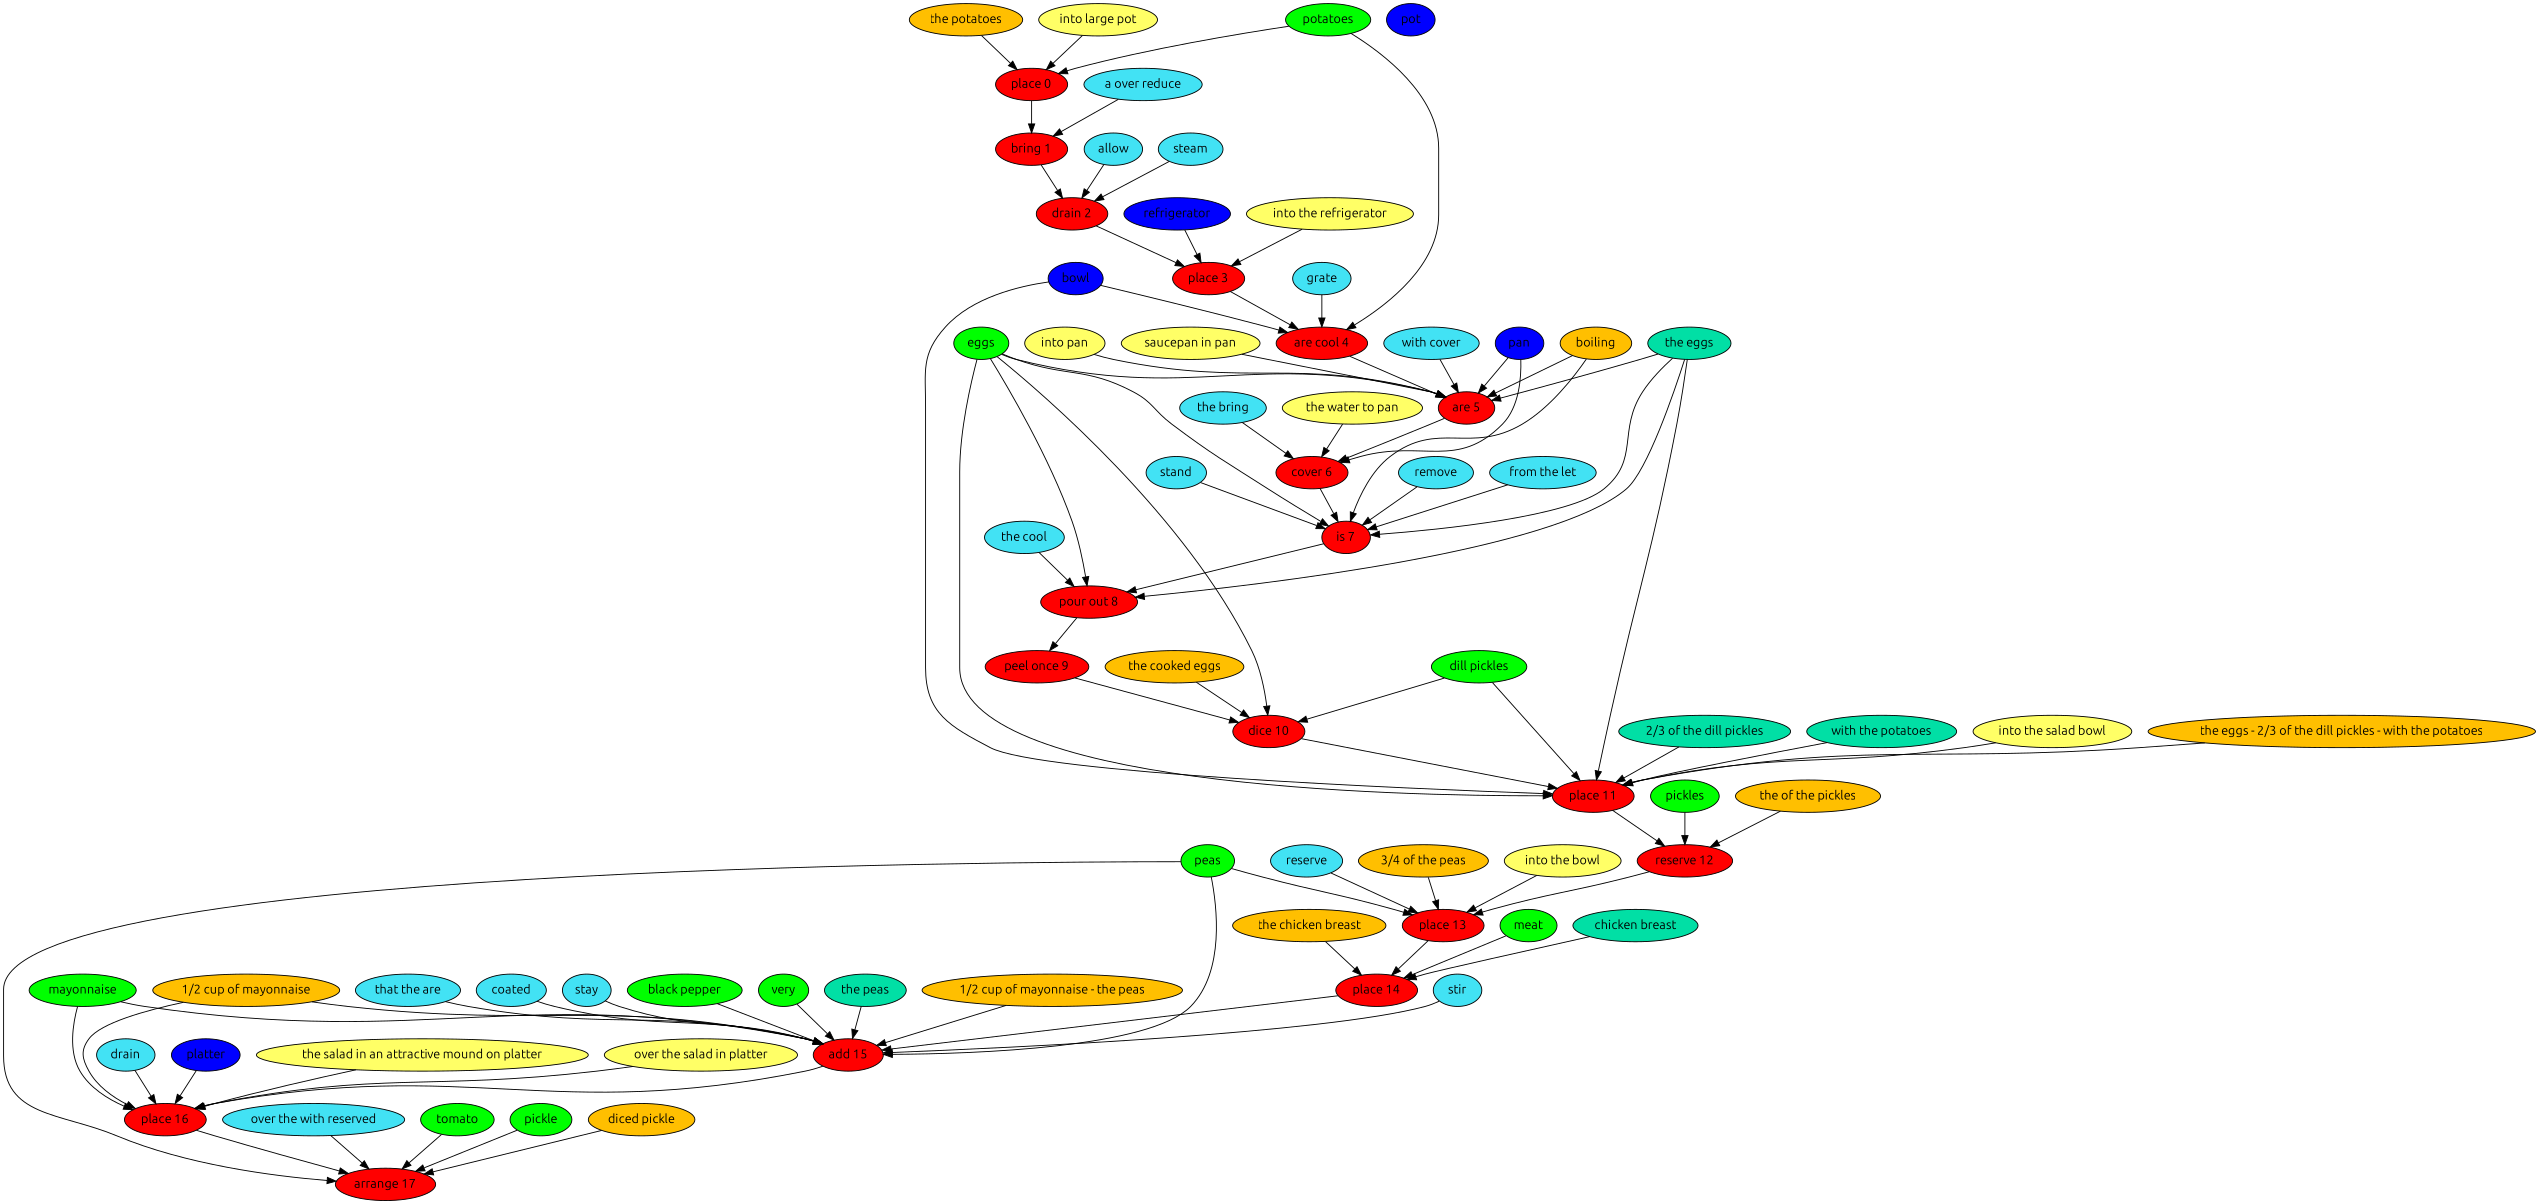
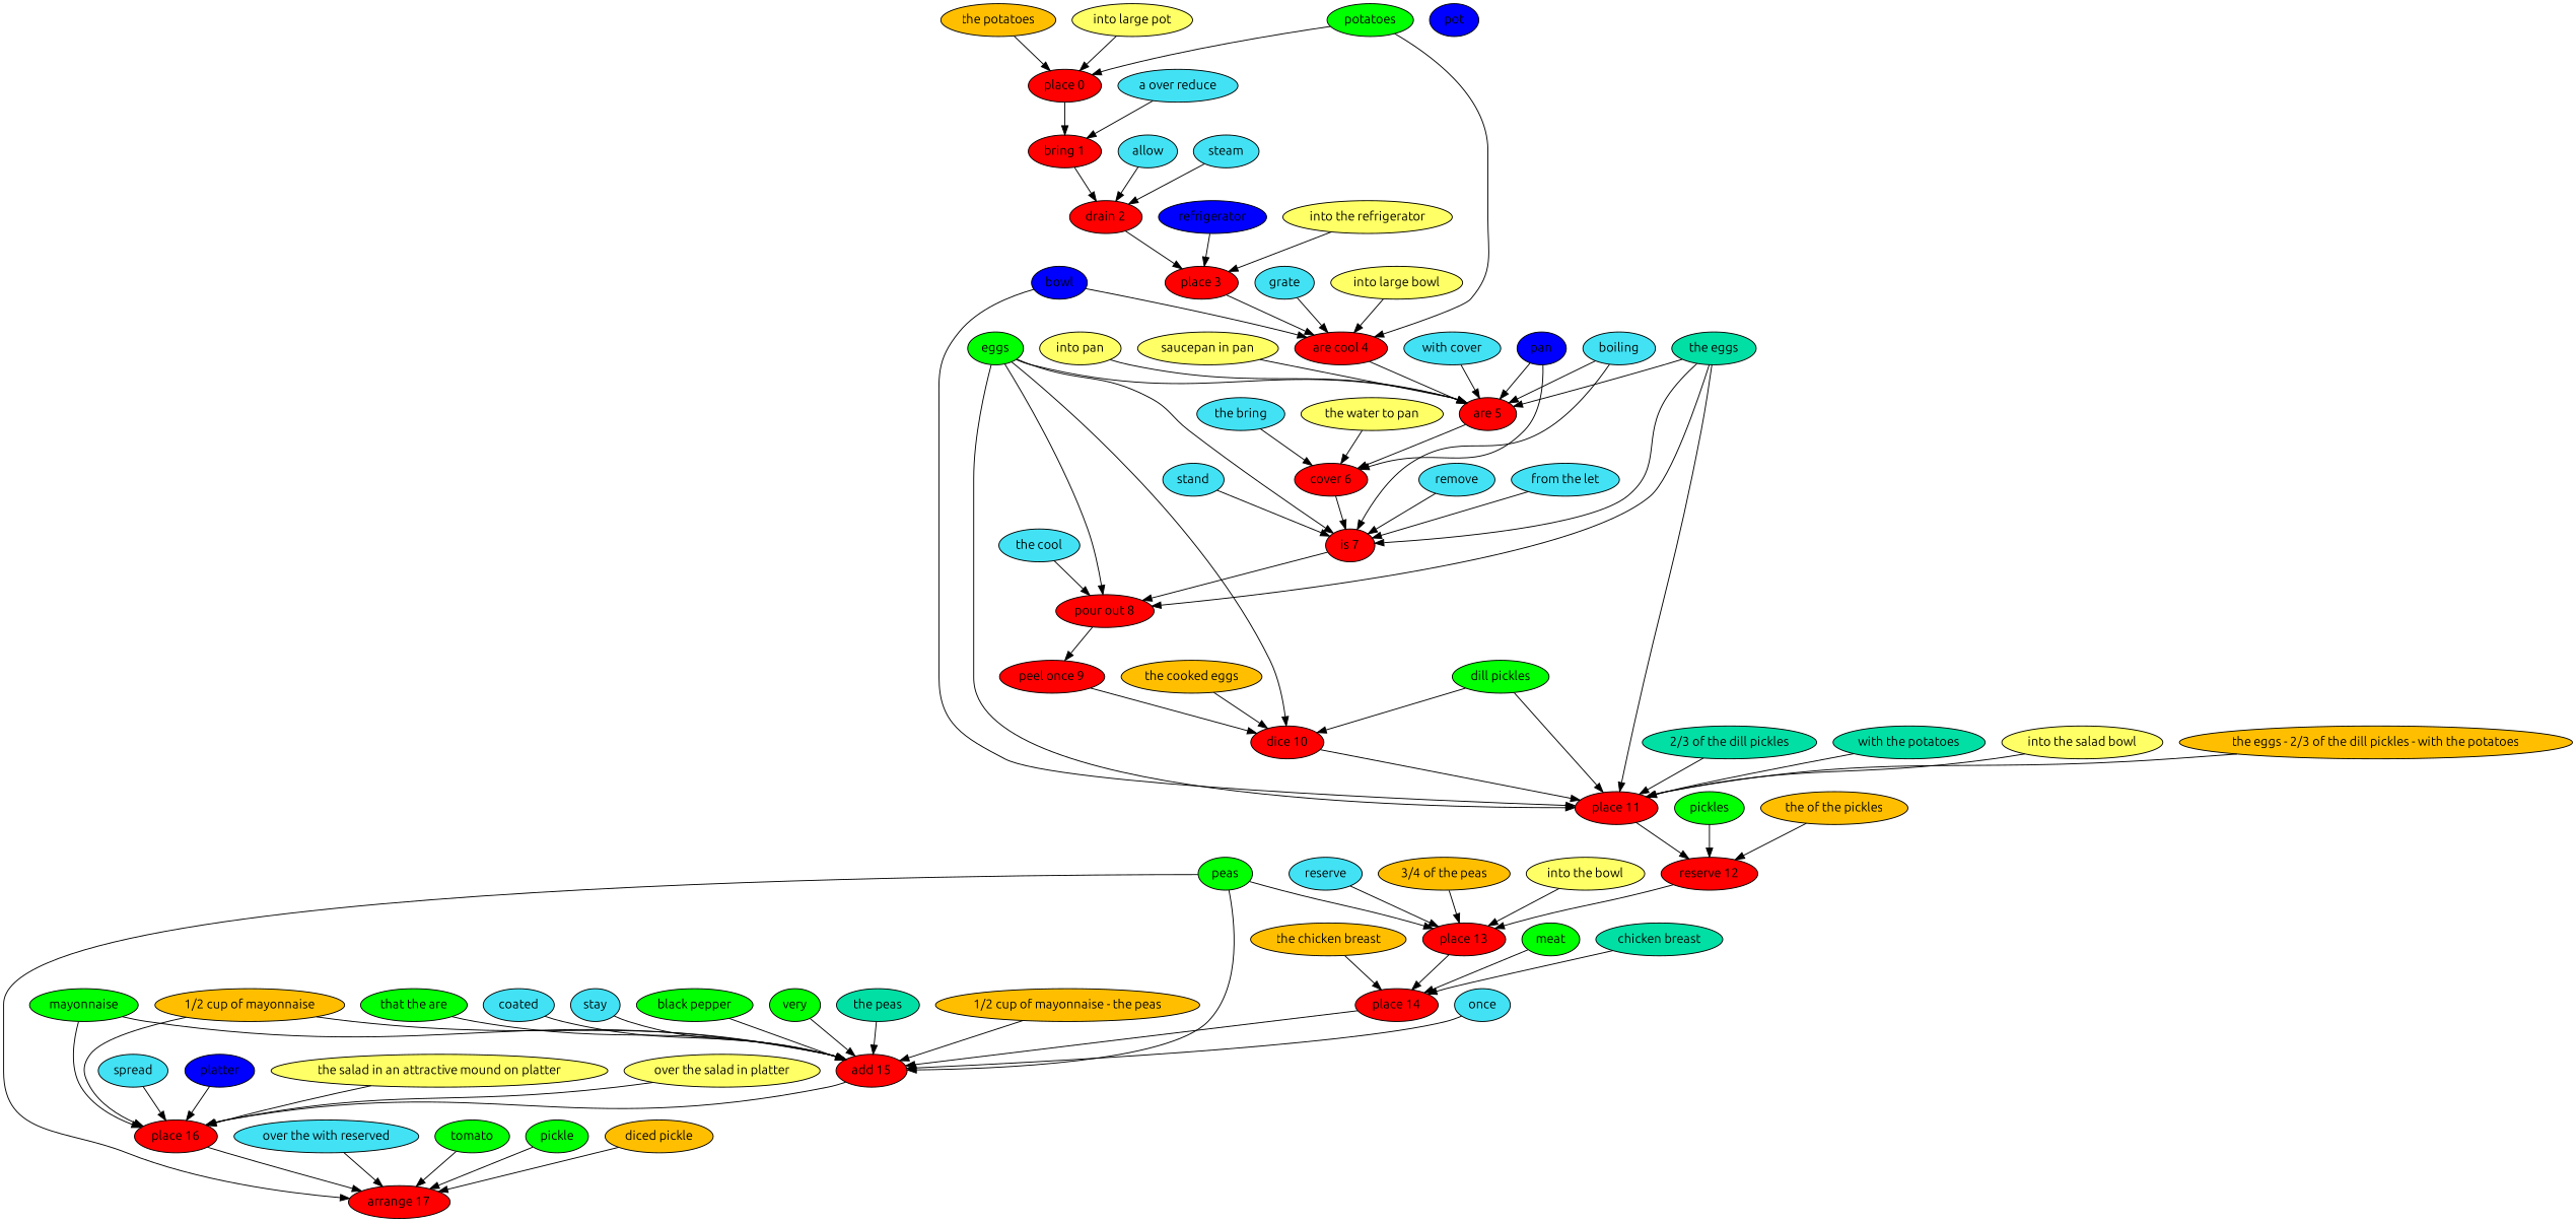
  digraph {
    fontname=Ubuntu
    node [fillcolor=red fontname=Ubuntu style=filled]
    edge [fontname=Ubuntu]
    "place 0"
    "bring 1"
    "drain 2"
    potatoes [fillcolor=green]
    "are cool 4"
    "are 5"
    "the potatoes" [fillcolor="#FFBF00"]
    pot [fillcolor="#0000ff"]
    "into large pot" [fillcolor="#ffff66"]
    "place 3"
    "a over reduce" [fillcolor="#42e2f4"]
    allow [fillcolor="#42e2f4"]
    steam [fillcolor="#42e2f4"]
    refrigerator [fillcolor="#0000ff"]
    "into the refrigerator" [fillcolor="#ffff66"]
    "cover 6"
    grate [fillcolor="#42e2f4"]
    bowl [fillcolor="#0000ff"]
    "place 11"
    "reserve 12"
+   "into large bowl" [fillcolor="#ffff66"]
    "is 7"
-   boiling [fillcolor="#FFBF00"]
+   boiling [fillcolor="#42e2f4"]
    "pour out 8"
    "with cover" [fillcolor="#42e2f4"]
    eggs [fillcolor=green]
    "dice 10"
    "peel once 9"
    "the eggs" [fillcolor="#01DFA5"]
    pan [fillcolor="#0000ff"]
    "into pan" [fillcolor="#ffff66"]
    "saucepan in pan" [fillcolor="#ffff66"]
    "the bring" [fillcolor="#42e2f4"]
    "the water to pan" [fillcolor="#ffff66"]
    remove [fillcolor="#42e2f4"]
    "from the let" [fillcolor="#42e2f4"]
    stand [fillcolor="#42e2f4"]
    "the cool" [fillcolor="#42e2f4"]
    "the cooked eggs" [fillcolor="#FFBF00"]
    "dill pickles" [fillcolor=green]
    "place 13"
    "2/3 of the dill pickles" [fillcolor="#01DFA5"]
    "with the potatoes" [fillcolor="#01DFA5"]
    "into the salad bowl" [fillcolor="#ffff66"]
    "the eggs - 2/3 of the dill pickles - with the potatoes" [fillcolor="#FFBF00"]
    "place 14"
    pickles [fillcolor=green]
    "the of the pickles" [fillcolor="#FFBF00"]
    "add 15"
    reserve [fillcolor="#42e2f4"]
    peas [fillcolor=green]
    "arrange 17"
    "place 16"
    "3/4 of the peas" [fillcolor="#FFBF00"]
    "into the bowl" [fillcolor="#ffff66"]
    meat [fillcolor=green]
    "chicken breast" [fillcolor="#01DFA5"]
    "the chicken breast" [fillcolor="#FFBF00"]
-   stir [fillcolor="#42e2f4"]
-   "that the are" [fillcolor="#42e2f4"]
+   stir [fillcolor="#42e2f4" label=once]
+   "that the are" [fillcolor=green]
    coated [fillcolor="#42e2f4"]
    stay [fillcolor="#42e2f4"]
    mayonnaise [fillcolor=green]
    "1/2 cup of mayonnaise" [fillcolor="#FFBF00"]
    "black pepper" [fillcolor=green]
    very [fillcolor=green]
    "the peas" [fillcolor="#01DFA5"]
    "1/2 cup of mayonnaise - the peas" [fillcolor="#FFBF00"]
-   spread [fillcolor="#42e2f4" label=drain]
+   spread [fillcolor="#42e2f4"]
    platter [fillcolor="#0000ff"]
    "the salad in an attractive mound on platter" [fillcolor="#ffff66"]
    "over the salad in platter" [fillcolor="#ffff66"]
    "over the with reserved" [fillcolor="#42e2f4"]
    tomato [fillcolor=green]
    pickle [fillcolor=green]
    "diced pickle" [fillcolor="#FFBF00"]
    "place 0" -> "bring 1"
    "bring 1" -> "drain 2"
    "drain 2" -> "place 3"
    potatoes -> "place 0"
    potatoes -> "are cool 4"
    "are cool 4" -> "are 5"
    "are 5" -> "cover 6"
    "the potatoes" -> "place 0"
    "into large pot" -> "place 0"
    "place 3" -> "are cool 4"
    "a over reduce" -> "bring 1"
    allow -> "drain 2"
    steam -> "drain 2"
    refrigerator -> "place 3"
    "into the refrigerator" -> "place 3"
    "cover 6" -> "is 7"
    grate -> "are cool 4"
    bowl -> "are cool 4"
    bowl -> "place 11"
    "place 11" -> "reserve 12"
    "reserve 12" -> "place 13"
+   "into large bowl" -> "are cool 4"
    "is 7" -> "pour out 8"
    boiling -> "are 5"
    boiling -> "is 7"
    "pour out 8" -> "peel once 9"
    "with cover" -> "are 5"
    eggs -> "are 5"
    eggs -> "place 11"
    eggs -> "is 7"
    eggs -> "pour out 8"
    eggs -> "dice 10"
    "dice 10" -> "place 11"
    "peel once 9" -> "dice 10"
    "the eggs" -> "are 5"
    "the eggs" -> "place 11"
    "the eggs" -> "is 7"
    "the eggs" -> "pour out 8"
    pan -> "are 5"
    pan -> "cover 6"
    "into pan" -> "are 5"
    "saucepan in pan" -> "are 5"
    "the bring" -> "cover 6"
    "the water to pan" -> "cover 6"
    remove -> "is 7"
    "from the let" -> "is 7"
    stand -> "is 7"
    "the cool" -> "pour out 8"
    "the cooked eggs" -> "dice 10"
    "dill pickles" -> "place 11"
    "dill pickles" -> "dice 10"
    "place 13" -> "place 14"
    "2/3 of the dill pickles" -> "place 11"
    "with the potatoes" -> "place 11"
    "into the salad bowl" -> "place 11"
    "the eggs - 2/3 of the dill pickles - with the potatoes" -> "place 11"
    "place 14" -> "add 15"
    pickles -> "reserve 12"
    "the of the pickles" -> "reserve 12"
    "add 15" -> "place 16"
    reserve -> "place 13"
    peas -> "place 13"
    peas -> "add 15"
    peas -> "arrange 17"
    "place 16" -> "arrange 17"
    "3/4 of the peas" -> "place 13"
    "into the bowl" -> "place 13"
    meat -> "place 14"
    "chicken breast" -> "place 14"
    "the chicken breast" -> "place 14"
    stir -> "add 15"
    "that the are" -> "add 15"
    coated -> "add 15"
    stay -> "add 15"
    mayonnaise -> "add 15"
    mayonnaise -> "place 16"
    "1/2 cup of mayonnaise" -> "add 15"
    "1/2 cup of mayonnaise" -> "place 16"
    "black pepper" -> "add 15"
    very -> "add 15"
    "the peas" -> "add 15"
    "1/2 cup of mayonnaise - the peas" -> "add 15"
    spread -> "place 16"
    platter -> "place 16"
    "the salad in an attractive mound on platter" -> "place 16"
    "over the salad in platter" -> "place 16"
    "over the with reserved" -> "arrange 17"
    tomato -> "arrange 17"
    pickle -> "arrange 17"
    "diced pickle" -> "arrange 17"
  }
